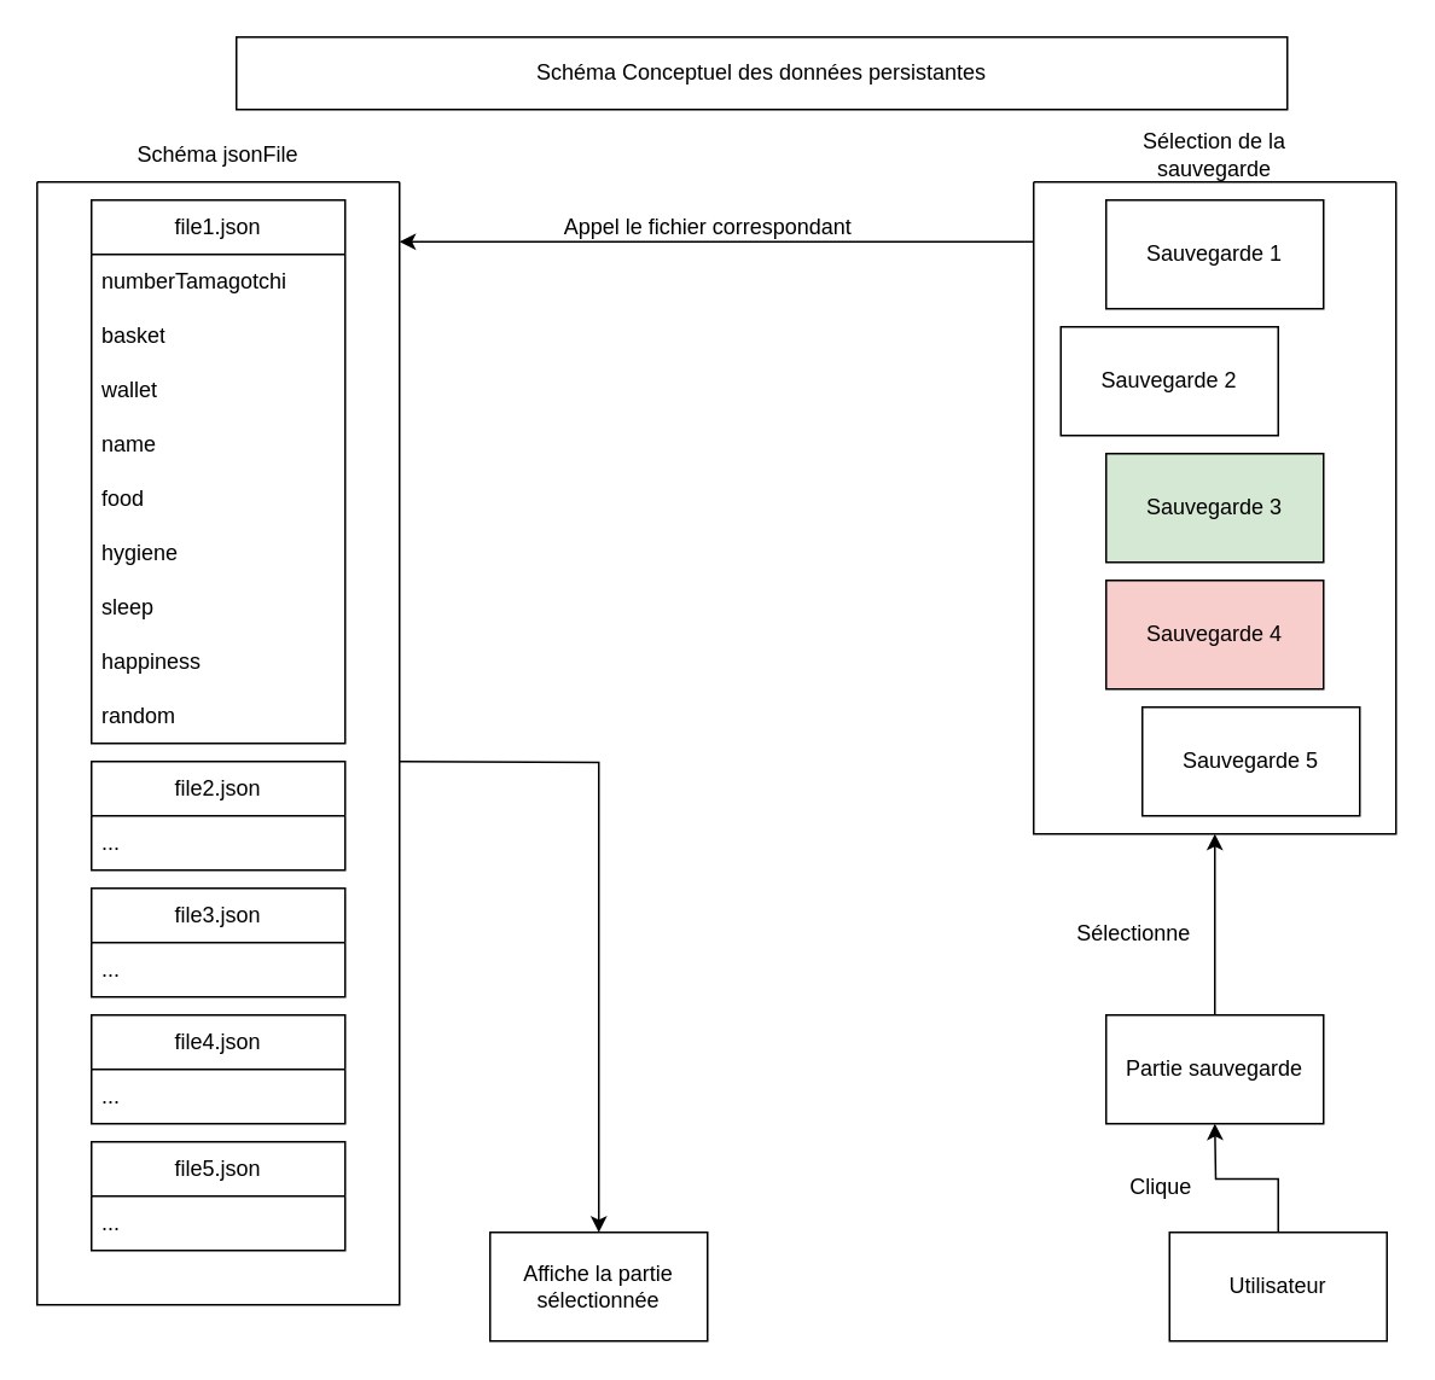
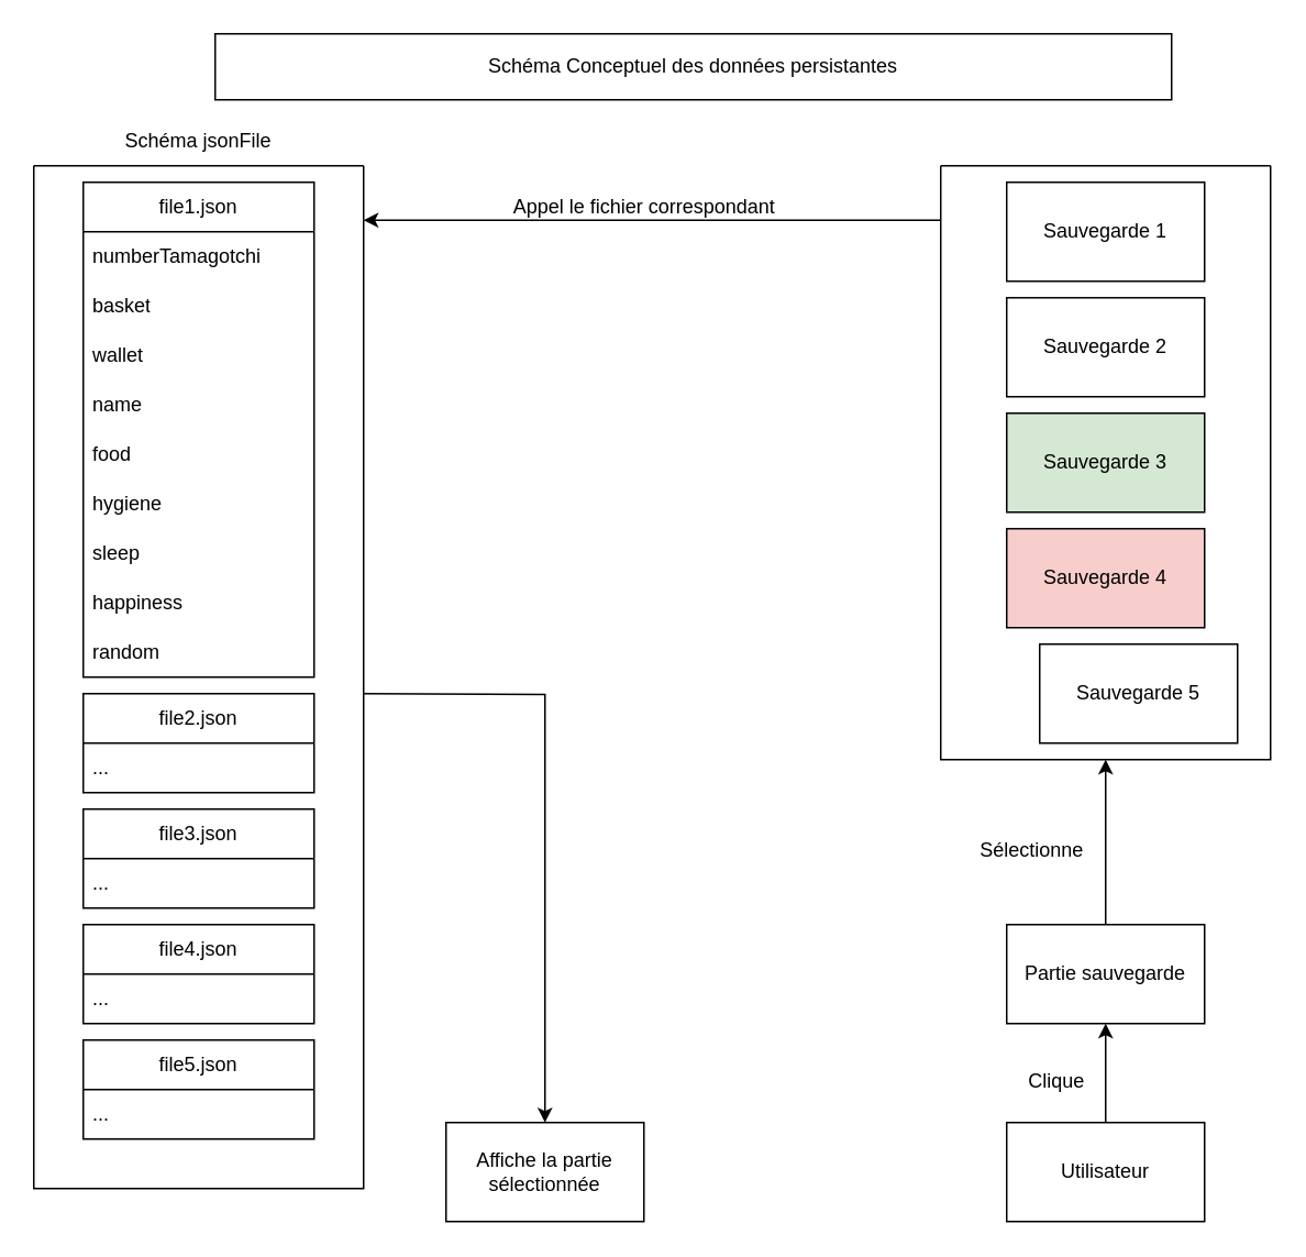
  <mxCell id="0" />
  <mxCell id="1" parent="0" />
  <mxCell id="2" value="Schéma Conceptuel des données persistantes" style="rounded=0;whiteSpace=wrap;html=1;" parent="1" vertex="1"><mxGeometry x="130" y="20" width="580" height="40" as="geometry" /></mxCell>
  <mxCell id="3" style="edgeStyle=orthogonalEdgeStyle;rounded=0;orthogonalLoop=1;jettySize=auto;html=1;entryX=0.5;entryY=0;entryDx=0;entryDy=0;" parent="1" target="38" edge="1"><mxGeometry relative="1" as="geometry"><mxPoint x="220" y="420" as="sourcePoint" /><mxPoint x="330" y="620" as="targetPoint" /></mxGeometry></mxCell>
  <mxCell id="4" value="" style="swimlane;startSize=0;" parent="1" vertex="1"><mxGeometry x="20" y="100" width="200" height="620" as="geometry" /></mxCell>
  <mxCell id="5" value="file1.json" style="swimlane;fontStyle=0;childLayout=stackLayout;horizontal=1;startSize=30;horizontalStack=0;resizeParent=1;resizeParentMax=0;resizeLast=0;collapsible=1;marginBottom=0;whiteSpace=wrap;html=1;" parent="4" vertex="1"><mxGeometry x="30" y="10" width="140" height="300" as="geometry" /></mxCell>
  <mxCell id="6" value="numberTamagotchi" style="text;strokeColor=none;fillColor=none;align=left;verticalAlign=middle;spacingLeft=4;spacingRight=4;overflow=hidden;points=[[0,0.5],[1,0.5]];portConstraint=eastwest;rotatable=0;whiteSpace=wrap;html=1;" parent="5" vertex="1"><mxGeometry y="30" width="140" height="30" as="geometry" /></mxCell>
  <mxCell id="7" value="basket" style="text;strokeColor=none;fillColor=none;align=left;verticalAlign=middle;spacingLeft=4;spacingRight=4;overflow=hidden;points=[[0,0.5],[1,0.5]];portConstraint=eastwest;rotatable=0;whiteSpace=wrap;html=1;" parent="5" vertex="1"><mxGeometry y="60" width="140" height="30" as="geometry" /></mxCell>
  <mxCell id="8" value="wallet" style="text;strokeColor=none;fillColor=none;align=left;verticalAlign=middle;spacingLeft=4;spacingRight=4;overflow=hidden;points=[[0,0.5],[1,0.5]];portConstraint=eastwest;rotatable=0;whiteSpace=wrap;html=1;" parent="5" vertex="1"><mxGeometry y="90" width="140" height="30" as="geometry" /></mxCell>
  <mxCell id="9" value="name" style="text;strokeColor=none;fillColor=none;align=left;verticalAlign=middle;spacingLeft=4;spacingRight=4;overflow=hidden;points=[[0,0.5],[1,0.5]];portConstraint=eastwest;rotatable=0;whiteSpace=wrap;html=1;" parent="5" vertex="1"><mxGeometry y="120" width="140" height="30" as="geometry" /></mxCell>
  <mxCell id="10" value="food" style="text;strokeColor=none;fillColor=none;align=left;verticalAlign=middle;spacingLeft=4;spacingRight=4;overflow=hidden;points=[[0,0.5],[1,0.5]];portConstraint=eastwest;rotatable=0;whiteSpace=wrap;html=1;" parent="5" vertex="1"><mxGeometry y="150" width="140" height="30" as="geometry" /></mxCell>
  <mxCell id="11" value="hygiene" style="text;strokeColor=none;fillColor=none;align=left;verticalAlign=middle;spacingLeft=4;spacingRight=4;overflow=hidden;points=[[0,0.5],[1,0.5]];portConstraint=eastwest;rotatable=0;whiteSpace=wrap;html=1;" parent="5" vertex="1"><mxGeometry y="180" width="140" height="30" as="geometry" /></mxCell>
  <mxCell id="12" value="sleep" style="text;strokeColor=none;fillColor=none;align=left;verticalAlign=middle;spacingLeft=4;spacingRight=4;overflow=hidden;points=[[0,0.5],[1,0.5]];portConstraint=eastwest;rotatable=0;whiteSpace=wrap;html=1;" parent="5" vertex="1"><mxGeometry y="210" width="140" height="30" as="geometry" /></mxCell>
  <mxCell id="13" value="happiness" style="text;strokeColor=none;fillColor=none;align=left;verticalAlign=middle;spacingLeft=4;spacingRight=4;overflow=hidden;points=[[0,0.5],[1,0.5]];portConstraint=eastwest;rotatable=0;whiteSpace=wrap;html=1;" parent="5" vertex="1"><mxGeometry y="240" width="140" height="30" as="geometry" /></mxCell>
  <mxCell id="14" value="random" style="text;strokeColor=none;fillColor=none;align=left;verticalAlign=middle;spacingLeft=4;spacingRight=4;overflow=hidden;points=[[0,0.5],[1,0.5]];portConstraint=eastwest;rotatable=0;whiteSpace=wrap;html=1;" parent="5" vertex="1"><mxGeometry y="270" width="140" height="30" as="geometry" /></mxCell>
  <mxCell id="15" value="file2.json" style="swimlane;fontStyle=0;childLayout=stackLayout;horizontal=1;startSize=30;horizontalStack=0;resizeParent=1;resizeParentMax=0;resizeLast=0;collapsible=1;marginBottom=0;whiteSpace=wrap;html=1;" vertex="1" parent="4"><mxGeometry x="30" y="320" width="140" height="60" as="geometry" /></mxCell>
  <mxCell id="16" value="..." style="text;strokeColor=none;fillColor=none;align=left;verticalAlign=middle;spacingLeft=4;spacingRight=4;overflow=hidden;points=[[0,0.5],[1,0.5]];portConstraint=eastwest;rotatable=0;whiteSpace=wrap;html=1;" vertex="1" parent="15"><mxGeometry y="30" width="140" height="30" as="geometry" /></mxCell>
  <mxCell id="17" value="file3.json" style="swimlane;fontStyle=0;childLayout=stackLayout;horizontal=1;startSize=30;horizontalStack=0;resizeParent=1;resizeParentMax=0;resizeLast=0;collapsible=1;marginBottom=0;whiteSpace=wrap;html=1;" vertex="1" parent="4"><mxGeometry x="30" y="390" width="140" height="60" as="geometry" /></mxCell>
  <mxCell id="18" value="..." style="text;strokeColor=none;fillColor=none;align=left;verticalAlign=middle;spacingLeft=4;spacingRight=4;overflow=hidden;points=[[0,0.5],[1,0.5]];portConstraint=eastwest;rotatable=0;whiteSpace=wrap;html=1;" vertex="1" parent="17"><mxGeometry y="30" width="140" height="30" as="geometry" /></mxCell>
  <mxCell id="19" value="file4.json" style="swimlane;fontStyle=0;childLayout=stackLayout;horizontal=1;startSize=30;horizontalStack=0;resizeParent=1;resizeParentMax=0;resizeLast=0;collapsible=1;marginBottom=0;whiteSpace=wrap;html=1;" vertex="1" parent="4"><mxGeometry x="30" y="460" width="140" height="60" as="geometry" /></mxCell>
  <mxCell id="20" value="..." style="text;strokeColor=none;fillColor=none;align=left;verticalAlign=middle;spacingLeft=4;spacingRight=4;overflow=hidden;points=[[0,0.5],[1,0.5]];portConstraint=eastwest;rotatable=0;whiteSpace=wrap;html=1;" vertex="1" parent="19"><mxGeometry y="30" width="140" height="30" as="geometry" /></mxCell>
  <mxCell id="21" value="file5.json" style="swimlane;fontStyle=0;childLayout=stackLayout;horizontal=1;startSize=30;horizontalStack=0;resizeParent=1;resizeParentMax=0;resizeLast=0;collapsible=1;marginBottom=0;whiteSpace=wrap;html=1;" vertex="1" parent="4"><mxGeometry x="30" y="530" width="140" height="60" as="geometry" /></mxCell>
  <mxCell id="22" value="..." style="text;strokeColor=none;fillColor=none;align=left;verticalAlign=middle;spacingLeft=4;spacingRight=4;overflow=hidden;points=[[0,0.5],[1,0.5]];portConstraint=eastwest;rotatable=0;whiteSpace=wrap;html=1;" vertex="1" parent="21"><mxGeometry y="30" width="140" height="30" as="geometry" /></mxCell>
  <mxCell id="23" value="Schéma jsonFile" style="text;html=1;strokeColor=none;fillColor=none;align=center;verticalAlign=middle;whiteSpace=wrap;rounded=0;" parent="1" vertex="1"><mxGeometry x="60" y="70" width="120" height="30" as="geometry" /></mxCell>
  <mxCell id="24" value="" style="swimlane;startSize=0;" parent="1" vertex="1"><mxGeometry x="570" y="100" width="200" height="360" as="geometry" /></mxCell>
  <mxCell id="25" value="Sauvegarde 1" style="rounded=0;whiteSpace=wrap;html=1;" parent="24" vertex="1"><mxGeometry x="40" y="10" width="120" height="60" as="geometry" /></mxCell>
- <mxCell id="26" value="Sauvegarde 2" style="rounded=0;whiteSpace=wrap;html=1;" parent="24" vertex="1"><mxGeometry x="15" y="80" width="120" height="60" as="geometry" /></mxCell>
+ <mxCell id="26" value="Sauvegarde 2" style="rounded=0;whiteSpace=wrap;html=1;" parent="24" vertex="1"><mxGeometry x="40" y="80" width="120" height="60" as="geometry" /></mxCell>
  <mxCell id="27" value="Sauvegarde 3" style="rounded=0;whiteSpace=wrap;html=1;fillColor=#d5e8d4;" parent="24" vertex="1"><mxGeometry x="40" y="150" width="120" height="60" as="geometry" /></mxCell>
  <mxCell id="28" value="Sauvegarde 4" style="rounded=0;whiteSpace=wrap;html=1;fillColor=#f8cecc;" parent="24" vertex="1"><mxGeometry x="40" y="220" width="120" height="60" as="geometry" /></mxCell>
  <mxCell id="29" value="Sauvegarde 5" style="rounded=0;whiteSpace=wrap;html=1;" parent="24" vertex="1"><mxGeometry x="60" y="290" width="120" height="60" as="geometry" /></mxCell>
- <mxCell id="30" value="Sélection de la sauvegarde" style="text;html=1;strokeColor=none;fillColor=none;align=center;verticalAlign=middle;whiteSpace=wrap;rounded=0;" parent="1" vertex="1"><mxGeometry x="610" y="70" width="120" height="30" as="geometry" /></mxCell>
  <mxCell id="31" value="Partie sauvegarde" style="rounded=0;whiteSpace=wrap;html=1;" parent="1" vertex="1"><mxGeometry x="610" y="560" width="120" height="60" as="geometry" /></mxCell>
  <mxCell id="32" style="edgeStyle=orthogonalEdgeStyle;rounded=0;orthogonalLoop=1;jettySize=auto;html=1;" parent="1" edge="1"><mxGeometry relative="1" as="geometry"><mxPoint x="570" y="133" as="sourcePoint" /><mxPoint x="220" y="133" as="targetPoint" /></mxGeometry></mxCell>
  <mxCell id="33" style="edgeStyle=orthogonalEdgeStyle;rounded=0;orthogonalLoop=1;jettySize=auto;html=1;exitX=0.5;exitY=0;exitDx=0;exitDy=0;" parent="1" source="34" edge="1"><mxGeometry relative="1" as="geometry"><mxPoint x="670" y="620" as="targetPoint" /></mxGeometry></mxCell>
- <mxCell id="34" value="Utilisateur" style="rounded=0;whiteSpace=wrap;html=1;" parent="1" vertex="1"><mxGeometry x="645" y="680" width="120" height="60" as="geometry" /></mxCell>
+ <mxCell id="34" value="Utilisateur" style="rounded=0;whiteSpace=wrap;html=1;" parent="1" vertex="1"><mxGeometry x="610" y="680" width="120" height="60" as="geometry" /></mxCell>
  <mxCell id="35" value="Clique" style="text;html=1;align=center;verticalAlign=middle;resizable=0;points=[];autosize=1;strokeColor=none;fillColor=none;" vertex="1" parent="1"><mxGeometry x="610" y="640" width="60" height="30" as="geometry" /></mxCell>
  <mxCell id="36" value="" style="endArrow=classic;html=1;rounded=0;exitX=0.5;exitY=0;exitDx=0;exitDy=0;entryX=0.5;entryY=1;entryDx=0;entryDy=0;" edge="1" parent="1" source="31" target="24"><mxGeometry width="50" height="50" relative="1" as="geometry"><mxPoint x="400" y="530" as="sourcePoint" /><mxPoint x="450" y="480" as="targetPoint" /></mxGeometry></mxCell>
  <mxCell id="37" value="Sélectionne" style="text;html=1;align=center;verticalAlign=middle;resizable=0;points=[];autosize=1;strokeColor=none;fillColor=none;" vertex="1" parent="1"><mxGeometry x="580" y="500" width="90" height="30" as="geometry" /></mxCell>
  <mxCell id="38" value="Affiche la partie sélectionnée" style="rounded=0;whiteSpace=wrap;html=1;" vertex="1" parent="1"><mxGeometry x="270" y="680" width="120" height="60" as="geometry" /></mxCell>
  <mxCell id="39" value="Appel le fichier correspondant" style="text;html=1;align=center;verticalAlign=middle;resizable=0;points=[];autosize=1;strokeColor=none;fillColor=none;" vertex="1" parent="1"><mxGeometry x="300" y="110" width="180" height="30" as="geometry" /></mxCell>
